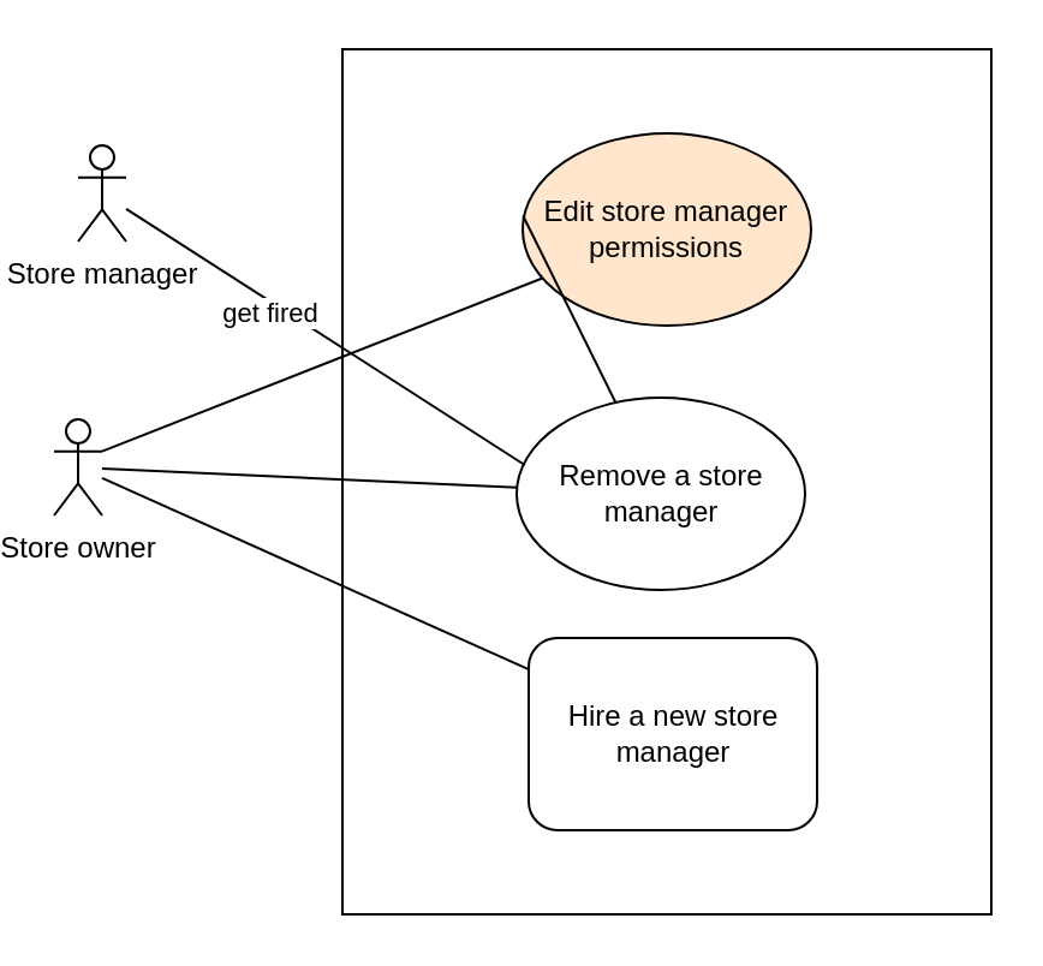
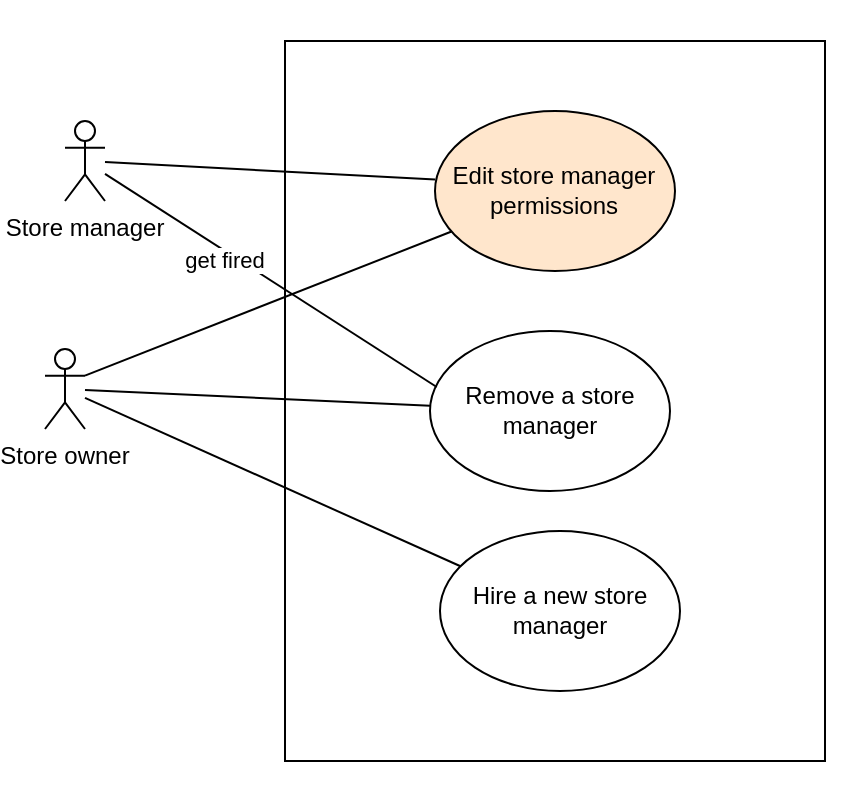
  <mxCell id="0" />
  <mxCell id="1" parent="0" />
  <mxCell id="2" value="" style="rounded=0;whiteSpace=wrap;html=1;" vertex="1" parent="1"><mxGeometry x="140" y="20" width="270" height="360" as="geometry" /></mxCell>
  <mxCell id="3" value="Store owner" style="shape=umlActor;verticalLabelPosition=bottom;verticalAlign=top;html=1;outlineConnect=0;" vertex="1" parent="1"><mxGeometry x="20" y="174" width="20" height="40" as="geometry" /></mxCell>
- <mxCell id="4" value="Hire a new store manager" style="whiteSpace=wrap;html=1;rounded=1;" vertex="1" parent="1"><mxGeometry x="217.5" y="265" width="120" height="80" as="geometry" /></mxCell>
+ <mxCell id="4" value="Hire a new store manager" style="ellipse;whiteSpace=wrap;html=1;" vertex="1" parent="1"><mxGeometry x="217.5" y="265" width="120" height="80" as="geometry" /></mxCell>
  <mxCell id="5" value="" style="endArrow=none;html=1;" edge="1" parent="1" source="3" target="4"><mxGeometry width="50" height="50" relative="1" as="geometry"><mxPoint x="280" y="290" as="sourcePoint" /><mxPoint x="330" y="240" as="targetPoint" /></mxGeometry></mxCell>
  <mxCell id="6" value="Store manager&lt;br&gt;" style="shape=umlActor;verticalLabelPosition=bottom;verticalAlign=top;html=1;outlineConnect=0;" vertex="1" parent="1"><mxGeometry x="30" y="60" width="20" height="40" as="geometry" /></mxCell>
  <mxCell id="7" value="Remove a store manager" style="ellipse;whiteSpace=wrap;html=1;" vertex="1" parent="1"><mxGeometry x="212.5" y="165" width="120" height="80" as="geometry" /></mxCell>
  <mxCell id="8" value="" style="endArrow=none;html=1;" edge="1" parent="1" source="7" target="3"><mxGeometry width="50" height="50" relative="1" as="geometry"><mxPoint x="240" y="190" as="sourcePoint" /><mxPoint x="290" y="140" as="targetPoint" /></mxGeometry></mxCell>
  <mxCell id="9" value="get fired" style="endArrow=none;html=1;exitX=0.028;exitY=0.35;exitDx=0;exitDy=0;exitPerimeter=0;" edge="1" parent="1" source="7" target="6"><mxGeometry x="0.249" y="4" width="50" height="50" relative="1" as="geometry"><mxPoint x="220" y="200" as="sourcePoint" /><mxPoint x="40" y="200" as="targetPoint" /><mxPoint as="offset" /></mxGeometry></mxCell>
  <mxCell id="10" value="Edit store manager permissions" style="ellipse;whiteSpace=wrap;html=1;fillColor=#ffe6cc;" vertex="1" parent="1"><mxGeometry x="215" y="55" width="120" height="80" as="geometry" /></mxCell>
  <mxCell id="11" value="" style="endArrow=none;html=1;entryX=1;entryY=0.333;entryDx=0;entryDy=0;entryPerimeter=0;" edge="1" parent="1" source="10" target="3"><mxGeometry width="50" height="50" relative="1" as="geometry"><mxPoint x="220" y="200" as="sourcePoint" /><mxPoint x="40" y="200" as="targetPoint" /></mxGeometry></mxCell>
- <mxCell id="12" value="" style="endArrow=none;html=1;exitX=0.001;exitY=0.428;exitDx=0;exitDy=0;exitPerimeter=0;" edge="1" parent="1" source="10" target="7"><mxGeometry width="50" height="50" relative="1" as="geometry"><mxPoint x="230" y="210" as="sourcePoint" /><mxPoint x="50" y="210" as="targetPoint" /></mxGeometry></mxCell>
+ <mxCell id="12" value="" style="endArrow=none;html=1;exitX=0.001;exitY=0.428;exitDx=0;exitDy=0;exitPerimeter=0;" edge="1" parent="1" source="10" target="6"><mxGeometry width="50" height="50" relative="1" as="geometry"><mxPoint x="230" y="210" as="sourcePoint" /><mxPoint x="50" y="210" as="targetPoint" /></mxGeometry></mxCell>
